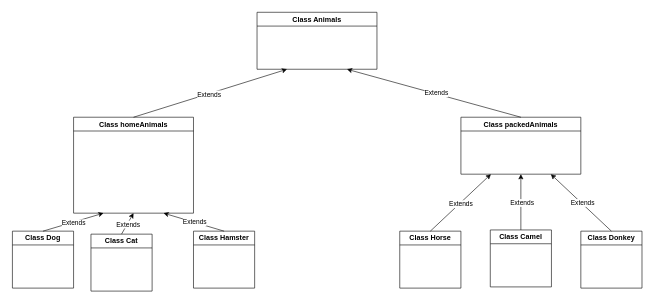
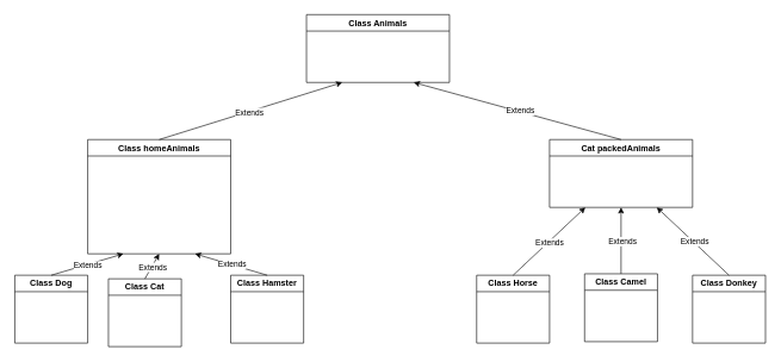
  <mxCell id="0" />
  <mxCell id="1" parent="0" />
  <mxCell id="2" value="Class Animals" style="swimlane;whiteSpace=wrap;html=1;" vertex="1" parent="1"><mxGeometry x="428" y="20" width="200" height="95" as="geometry" /></mxCell>
  <mxCell id="3" value="Class homeAnimals" style="swimlane;whiteSpace=wrap;html=1;" vertex="1" parent="1"><mxGeometry x="122" y="195" width="200" height="160" as="geometry" /></mxCell>
- <mxCell id="4" value="Class packedAnimals" style="swimlane;whiteSpace=wrap;html=1;" vertex="1" parent="1"><mxGeometry x="768" y="195" width="200" height="95" as="geometry" /></mxCell>
+ <mxCell id="4" value="Cat packedAnimals" style="swimlane;whiteSpace=wrap;html=1;" vertex="1" parent="1"><mxGeometry x="768" y="195" width="200" height="95" as="geometry" /></mxCell>
  <mxCell id="5" value="Class Dog" style="swimlane;whiteSpace=wrap;html=1;" vertex="1" parent="1"><mxGeometry x="20" y="385" width="102" height="95" as="geometry" /></mxCell>
  <mxCell id="6" value="Class Cat" style="swimlane;whiteSpace=wrap;html=1;" vertex="1" parent="1"><mxGeometry x="151" y="390" width="102" height="95" as="geometry" /></mxCell>
  <mxCell id="7" value="Class Hamster" style="swimlane;whiteSpace=wrap;html=1;" vertex="1" parent="1"><mxGeometry x="322" y="385" width="102" height="95" as="geometry" /></mxCell>
  <mxCell id="8" value="Class Horse" style="swimlane;whiteSpace=wrap;html=1;" vertex="1" parent="1"><mxGeometry x="666" y="385" width="102" height="95" as="geometry" /></mxCell>
  <mxCell id="9" value="Class Camel" style="swimlane;whiteSpace=wrap;html=1;" vertex="1" parent="1"><mxGeometry x="817" y="383" width="102" height="95" as="geometry" /></mxCell>
  <mxCell id="10" value="Class Donkey" style="swimlane;whiteSpace=wrap;html=1;" vertex="1" parent="1"><mxGeometry x="968" y="385" width="102" height="95" as="geometry" /></mxCell>
  <mxCell id="11" value="" style="endArrow=classic;html=1;rounded=0;entryX=0.25;entryY=1;entryDx=0;entryDy=0;exitX=0.5;exitY=0;exitDx=0;exitDy=0;" edge="1" parent="1" source="5" target="3"><mxGeometry relative="1" as="geometry"><mxPoint x="-76" y="403" as="sourcePoint" /><mxPoint x="-80" y="316" as="targetPoint" /></mxGeometry></mxCell>
  <mxCell id="12" value="Extends" style="edgeLabel;html=1;align=center;verticalAlign=middle;resizable=0;points=[];rotation=0;" vertex="1" connectable="0" parent="11"><mxGeometry x="-0.02" y="-1" relative="1" as="geometry"><mxPoint as="offset" /></mxGeometry></mxCell>
  <mxCell id="13" value="" style="endArrow=classic;html=1;rounded=0;entryX=0.75;entryY=1;entryDx=0;entryDy=0;exitX=0.5;exitY=0;exitDx=0;exitDy=0;" edge="1" parent="1" source="7" target="3"><mxGeometry relative="1" as="geometry"><mxPoint x="370" y="594" as="sourcePoint" /><mxPoint x="471" y="499" as="targetPoint" /></mxGeometry></mxCell>
  <mxCell id="14" value="Extends" style="edgeLabel;html=1;align=center;verticalAlign=middle;resizable=0;points=[];rotation=0;" vertex="1" connectable="0" parent="13"><mxGeometry x="-0.02" y="-1" relative="1" as="geometry"><mxPoint as="offset" /></mxGeometry></mxCell>
  <mxCell id="15" value="" style="endArrow=classic;html=1;rounded=0;entryX=0.5;entryY=1;entryDx=0;entryDy=0;exitX=0.5;exitY=0;exitDx=0;exitDy=0;" edge="1" parent="1" source="6" target="3"><mxGeometry relative="1" as="geometry"><mxPoint x="232" y="609" as="sourcePoint" /><mxPoint x="333" y="514" as="targetPoint" /></mxGeometry></mxCell>
  <mxCell id="16" value="Extends" style="edgeLabel;html=1;align=center;verticalAlign=middle;resizable=0;points=[];rotation=0;" vertex="1" connectable="0" parent="15"><mxGeometry x="-0.02" y="-1" relative="1" as="geometry"><mxPoint as="offset" /></mxGeometry></mxCell>
  <mxCell id="17" value="" style="endArrow=classic;html=1;rounded=0;entryX=0.25;entryY=1;entryDx=0;entryDy=0;exitX=0.5;exitY=0;exitDx=0;exitDy=0;" edge="1" parent="1" source="8" target="4"><mxGeometry relative="1" as="geometry"><mxPoint x="782" y="595" as="sourcePoint" /><mxPoint x="883" y="500" as="targetPoint" /></mxGeometry></mxCell>
  <mxCell id="18" value="Extends" style="edgeLabel;html=1;align=center;verticalAlign=middle;resizable=0;points=[];rotation=0;" vertex="1" connectable="0" parent="17"><mxGeometry x="-0.02" y="-1" relative="1" as="geometry"><mxPoint as="offset" /></mxGeometry></mxCell>
  <mxCell id="19" value="" style="endArrow=classic;html=1;rounded=0;entryX=0.5;entryY=1;entryDx=0;entryDy=0;exitX=0.5;exitY=0;exitDx=0;exitDy=0;" edge="1" parent="1" source="9" target="4"><mxGeometry relative="1" as="geometry"><mxPoint x="948" y="565" as="sourcePoint" /><mxPoint x="1049" y="470" as="targetPoint" /></mxGeometry></mxCell>
  <mxCell id="20" value="Extends" style="edgeLabel;html=1;align=center;verticalAlign=middle;resizable=0;points=[];rotation=0;" vertex="1" connectable="0" parent="19"><mxGeometry x="-0.02" y="-1" relative="1" as="geometry"><mxPoint as="offset" /></mxGeometry></mxCell>
  <mxCell id="21" value="" style="endArrow=classic;html=1;rounded=0;entryX=0.75;entryY=1;entryDx=0;entryDy=0;exitX=0.5;exitY=0;exitDx=0;exitDy=0;" edge="1" parent="1" source="10" target="4"><mxGeometry relative="1" as="geometry"><mxPoint x="1067" y="551" as="sourcePoint" /><mxPoint x="1168" y="456" as="targetPoint" /></mxGeometry></mxCell>
  <mxCell id="22" value="Extends" style="edgeLabel;html=1;align=center;verticalAlign=middle;resizable=0;points=[];rotation=0;" vertex="1" connectable="0" parent="21"><mxGeometry x="-0.02" y="-1" relative="1" as="geometry"><mxPoint as="offset" /></mxGeometry></mxCell>
  <mxCell id="23" value="" style="endArrow=classic;html=1;rounded=0;entryX=0.25;entryY=1;entryDx=0;entryDy=0;exitX=0.5;exitY=0;exitDx=0;exitDy=0;" edge="1" parent="1" source="3" target="2"><mxGeometry relative="1" as="geometry"><mxPoint x="441" y="223" as="sourcePoint" /><mxPoint x="542" y="128" as="targetPoint" /></mxGeometry></mxCell>
  <mxCell id="24" value="Extends" style="edgeLabel;html=1;align=center;verticalAlign=middle;resizable=0;points=[];rotation=0;" vertex="1" connectable="0" parent="23"><mxGeometry x="-0.02" y="-1" relative="1" as="geometry"><mxPoint as="offset" /></mxGeometry></mxCell>
  <mxCell id="25" value="" style="endArrow=classic;html=1;rounded=0;entryX=0.75;entryY=1;entryDx=0;entryDy=0;exitX=0.5;exitY=0;exitDx=0;exitDy=0;" edge="1" parent="1" source="4" target="2"><mxGeometry relative="1" as="geometry"><mxPoint x="587" y="280" as="sourcePoint" /><mxPoint x="688" y="185" as="targetPoint" /></mxGeometry></mxCell>
  <mxCell id="26" value="Extends" style="edgeLabel;html=1;align=center;verticalAlign=middle;resizable=0;points=[];rotation=0;" vertex="1" connectable="0" parent="25"><mxGeometry x="-0.02" y="-1" relative="1" as="geometry"><mxPoint as="offset" /></mxGeometry></mxCell>
